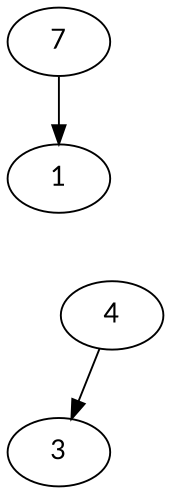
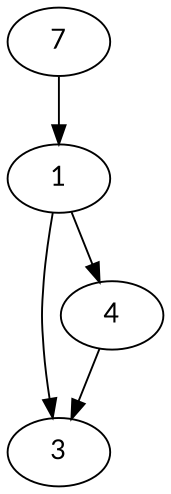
  digraph {
    fontname=Lato
    node [fontname=Lato]
    edge [fontname=Lato]
    n1 [label=7]
    1
    3
    4
    n1 -> 1
+   1 -> 3
+   1 -> 4
    4 -> 3
  }
